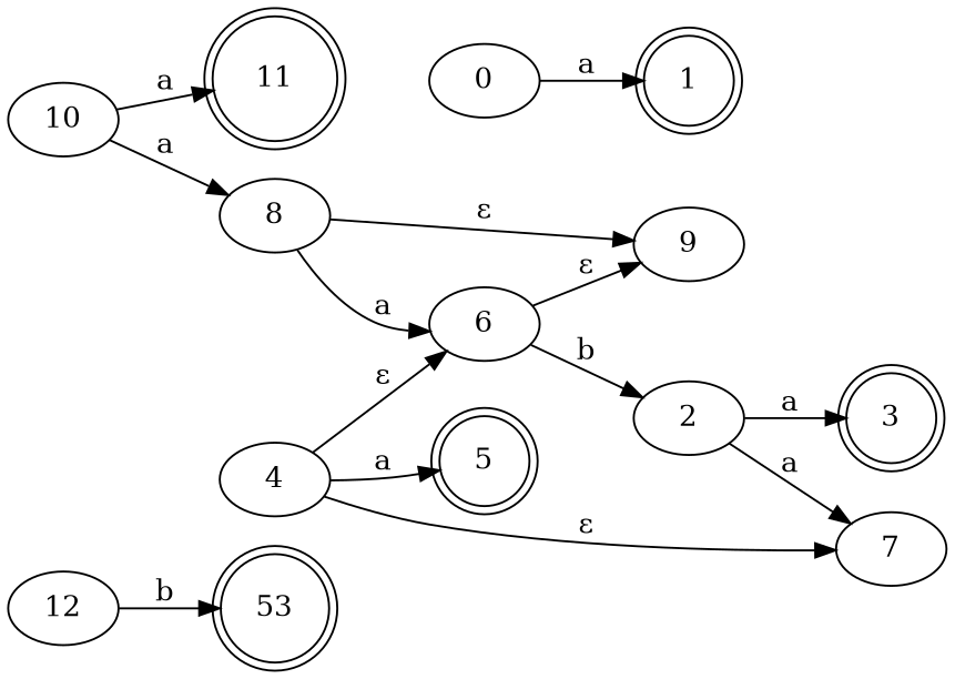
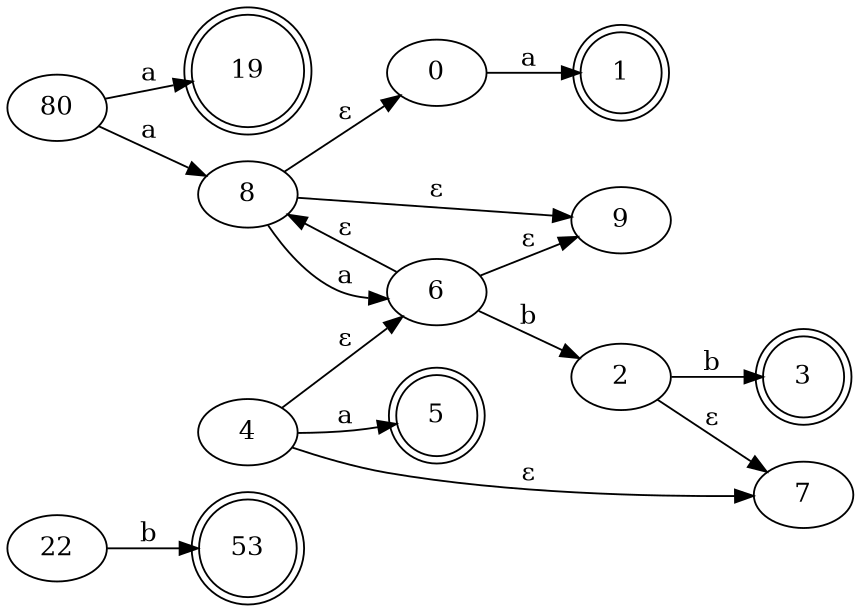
  digraph {
    rankdir=LR
    n1 [label=53 shape=doublecircle]
-   12
-   11 [shape=doublecircle]
-   10
+   12 [label=22]
+   11 [shape=doublecircle label=19]
+   10 [label=80]
    8
    6
    9
    0
    2
    1 [shape=doublecircle]
    4
    7
    5 [shape=doublecircle]
    3 [shape=doublecircle]
    12 -> n1 [label=b]
    10 -> 11 [label=a]
    10 -> 8 [label=a]
    8 -> 6 [label=a]
    8 -> 9 [label="ε"]
+   8 -> 0 [label="ε"]
+   6 -> 8 [label="ε"]
    6 -> 9 [label="ε"]
    6 -> 2 [label=b]
    0 -> 1 [label=a]
-   2 -> 7 [label=a]
-   2 -> 3 [label=a]
+   2 -> 7 [label="ε"]
+   2 -> 3 [label=b]
    4 -> 6 [label="ε"]
    4 -> 7 [label="ε"]
    4 -> 5 [label=a]
  }
